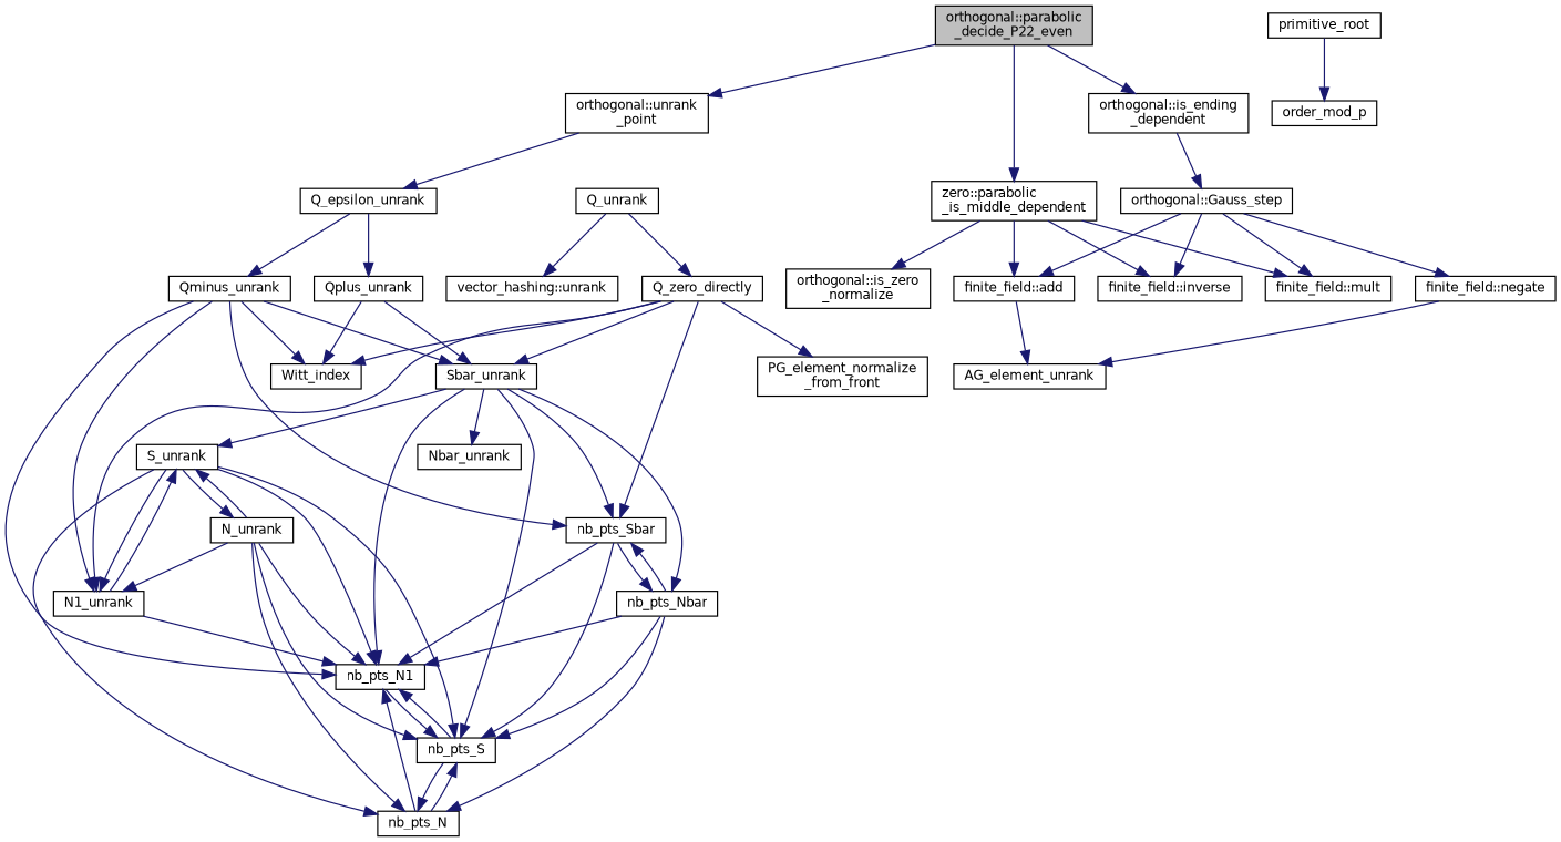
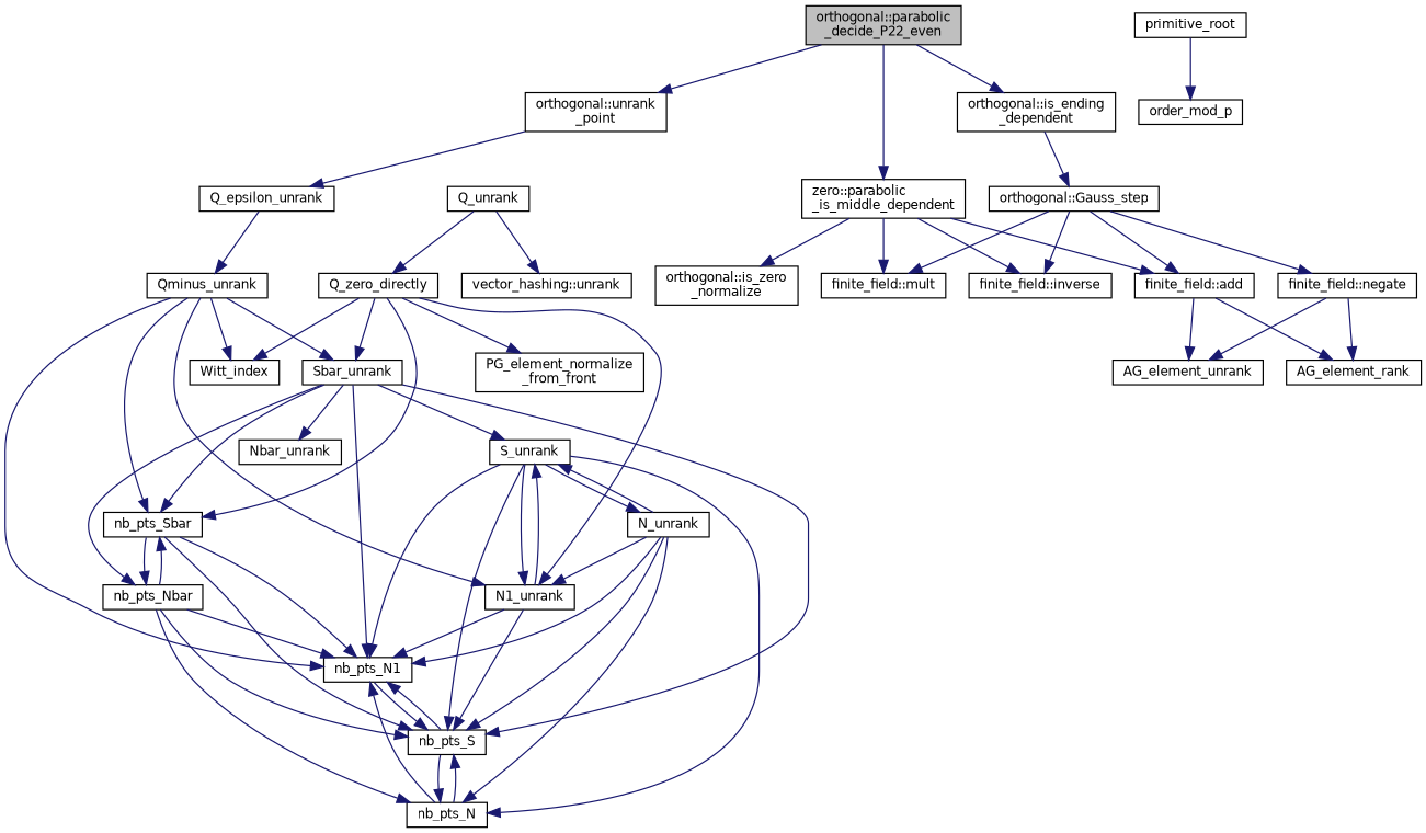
  digraph {
    rankdir=TB
    node [color=black fillcolor=white fontname=Helvetica fontsize=10 shape=record style=filled]
    edge [color=midnightblue fontname=Helvetica fontsize=10 labelfontname=Helvetica labelfontsize=10 style=solid]
    n1 [fillcolor=grey75 fontcolor=black height=0.2 label="orthogonal::parabolic\l_decide_P22_even" width=0.4]
    n2 [height=0.2 label="orthogonal::unrank\l_point" width=0.4]
    n3 [height=0.2 label="orthogonal::is_ending\l_dependent" width=0.4]
    n4 [height=0.2 label="zero::parabolic\l_is_middle_dependent" width=0.4]
    n5 [height=0.2 label=Q_epsilon_unrank width=0.4]
    n6 [height=0.2 label="orthogonal::Gauss_step" width=0.4]
    n7 [height=0.2 label="finite_field::mult" width=0.4]
    n8 [height=0.2 label="finite_field::inverse" width=0.4]
    n9 [height=0.2 label="finite_field::add" width=0.4]
    n10 [height=0.2 label="orthogonal::is_zero\l_normalize" width=0.4]
-   n11 [height=0.2 label=Qplus_unrank width=0.4]
    n12 [height=0.2 label=Qminus_unrank width=0.4]
    n13 [height=0.2 label=Q_unrank width=0.4]
    n14 [height=0.2 label="vector_hashing::unrank" width=0.4]
    n15 [height=0.2 label=Q_zero_directly width=0.4]
    n16 [height=0.2 label=Witt_index width=0.4]
    n17 [height=0.2 label=Sbar_unrank width=0.4]
    n18 [height=0.2 label=nb_pts_Sbar width=0.4]
    n19 [height=0.2 label=N1_unrank width=0.4]
    n20 [height=0.2 label=nb_pts_N1 width=0.4]
    n21 [height=0.2 label="PG_element_normalize\l_from_front" width=0.4]
    n22 [height=0.2 label=nb_pts_S width=0.4]
    n23 [height=0.2 label=nb_pts_Nbar width=0.4]
    n24 [height=0.2 label=S_unrank width=0.4]
    n25 [height=0.2 label=Nbar_unrank width=0.4]
    n26 [height=0.2 label=nb_pts_N width=0.4]
    n27 [height=0.2 label=N_unrank width=0.4]
    n28 [height=0.2 label=primitive_root width=0.4]
    n29 [height=0.2 label=order_mod_p width=0.4]
    n30 [height=0.2 label="finite_field::negate" width=0.4]
    n31 [height=0.2 label=AG_element_unrank width=0.4]
+   n32 [height=0.2 label=AG_element_rank width=0.4]
    n1 -> n2
    n1 -> n3
    n1 -> n4
    n2 -> n5
    n3 -> n6
    n4 -> n7
    n4 -> n8
    n4 -> n9
    n4 -> n10
-   n5 -> n11
    n5 -> n12
    n6 -> n7
    n6 -> n8
    n6 -> n9
    n6 -> n30
    n9 -> n31
-   n11 -> n16
-   n11 -> n17
+   n9 -> n32
    n12 -> n16
    n12 -> n17
    n12 -> n18
    n12 -> n19
    n12 -> n20
    n13 -> n14
    n13 -> n15
    n15 -> n16
    n15 -> n17
    n15 -> n18
    n15 -> n19
    n15 -> n21
    n17 -> n18
    n17 -> n20
    n17 -> n22
    n17 -> n23
    n17 -> n24
    n17 -> n25
    n18 -> n20
    n18 -> n22
    n18 -> n23
    n19 -> n20
+   n19 -> n22
    n19 -> n24
    n20 -> n22
    n22 -> n20
    n22 -> n26
    n23 -> n18
    n23 -> n20
    n23 -> n22
    n23 -> n26
    n24 -> n19
    n24 -> n20
    n24 -> n22
    n24 -> n26
    n24 -> n27
    n26 -> n20
    n26 -> n22
    n27 -> n19
    n27 -> n20
    n27 -> n22
    n27 -> n24
    n27 -> n26
    n28 -> n29
    n30 -> n31
+   n30 -> n32
  }
